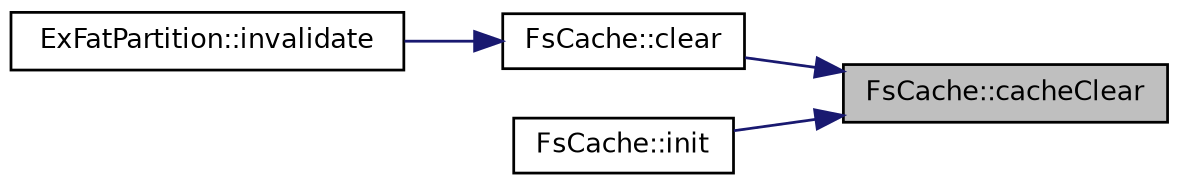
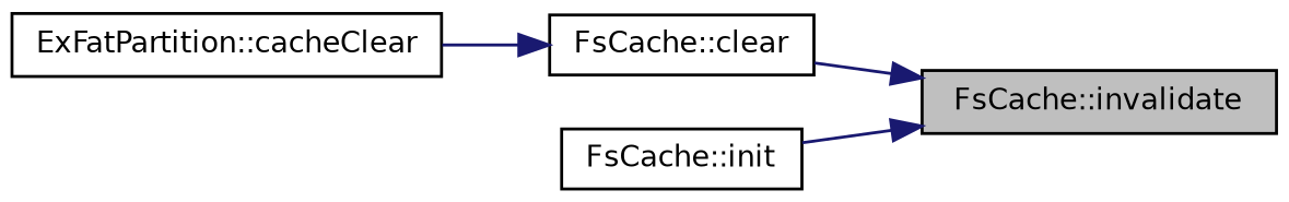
  digraph {
    rankdir=RL
    node [color=black fillcolor=white fontname=Helvetica fontsize=10 shape=record style=filled]
    edge [color=midnightblue dir=back fontname=Helvetica fontsize=10 labelfontname=Helvetica labelfontsize=10 style=solid]
-   n1 [fillcolor=grey75 fontcolor=black height=0.2 label="FsCache::cacheClear" width=0.4]
+   n1 [fillcolor=grey75 fontcolor=black height=0.2 label="FsCache::invalidate" width=0.4]
    n2 [height=0.2 label="FsCache::clear" width=0.4]
    n3 [height=0.2 label="FsCache::init" width=0.4]
-   n4 [height=0.2 label="ExFatPartition::invalidate" width=0.4]
+   n4 [height=0.2 label="ExFatPartition::cacheClear" width=0.4]
    n1 -> n2
    n1 -> n3
    n2 -> n4
  }
